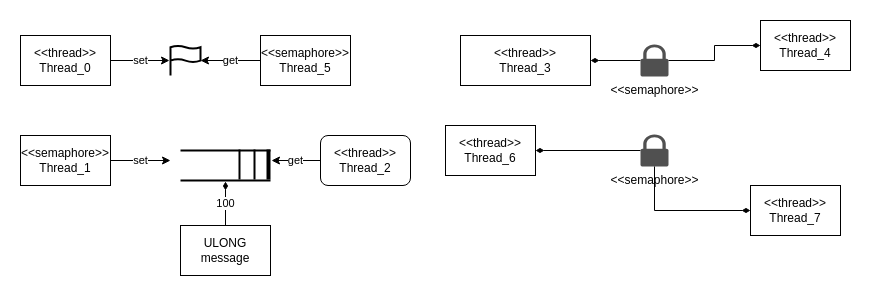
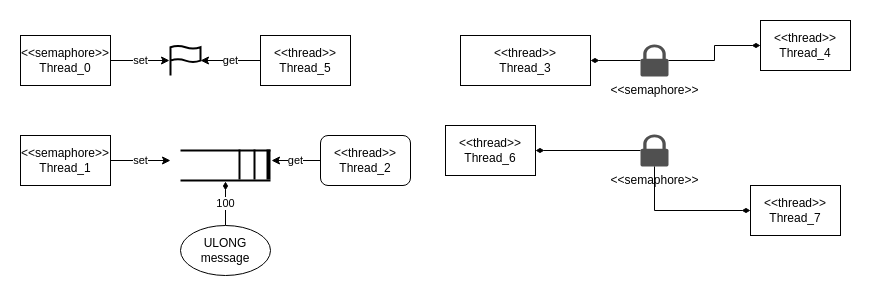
  <mxCell id="0" />
  <mxCell id="1" parent="0" />
  <mxCell id="2" value="set" style="edgeStyle=orthogonalEdgeStyle;rounded=0;orthogonalLoop=1;jettySize=auto;html=1;exitX=1;exitY=0.5;exitDx=0;exitDy=0;entryX=-0.033;entryY=0.5;entryDx=0;entryDy=0;entryPerimeter=0;" edge="1" parent="1" source="3" target="4"><mxGeometry relative="1" as="geometry" /></mxCell>
- <mxCell id="3" value="&amp;lt;&amp;lt;thread&amp;gt;&amp;gt;&lt;br&gt;Thread_0" style="rounded=0;whiteSpace=wrap;html=1;" vertex="1" parent="1"><mxGeometry x="20" y="35" width="90" height="50" as="geometry" /></mxCell>
+ <mxCell id="3" value="&amp;lt;&amp;lt;semaphore&amp;gt;&amp;gt;&lt;br&gt;Thread_0" style="rounded=0;whiteSpace=wrap;html=1;" vertex="1" parent="1"><mxGeometry x="20" y="35" width="90" height="50" as="geometry" /></mxCell>
  <mxCell id="4" value="" style="html=1;verticalLabelPosition=bottom;align=center;labelBackgroundColor=#ffffff;verticalAlign=top;strokeWidth=2;strokeColor=#000000;shadow=0;dashed=0;shape=mxgraph.ios7.icons.flag;" vertex="1" parent="1"><mxGeometry x="170" y="45" width="30" height="30" as="geometry" /></mxCell>
  <mxCell id="5" value="get" style="edgeStyle=orthogonalEdgeStyle;rounded=0;orthogonalLoop=1;jettySize=auto;html=1;exitX=0;exitY=0.5;exitDx=0;exitDy=0;entryX=1;entryY=0.5;entryDx=0;entryDy=0;entryPerimeter=0;" edge="1" parent="1" source="6" target="4"><mxGeometry relative="1" as="geometry" /></mxCell>
- <mxCell id="6" value="&amp;lt;&amp;lt;semaphore&amp;gt;&amp;gt;&lt;br&gt;Thread_5" style="rounded=0;whiteSpace=wrap;html=1;" vertex="1" parent="1"><mxGeometry x="260" y="35" width="90" height="50" as="geometry" /></mxCell>
+ <mxCell id="6" value="&amp;lt;&amp;lt;thread&amp;gt;&amp;gt;&lt;br&gt;Thread_5" style="rounded=0;whiteSpace=wrap;html=1;" vertex="1" parent="1"><mxGeometry x="260" y="35" width="90" height="50" as="geometry" /></mxCell>
  <mxCell id="7" value="set" style="edgeStyle=orthogonalEdgeStyle;rounded=0;orthogonalLoop=1;jettySize=auto;html=1;exitX=1;exitY=0.5;exitDx=0;exitDy=0;" edge="1" parent="1" source="8"><mxGeometry relative="1" as="geometry"><mxPoint x="170" y="160" as="targetPoint" /></mxGeometry></mxCell>
  <mxCell id="8" value="&amp;lt;&amp;lt;semaphore&amp;gt;&amp;gt;&lt;br&gt;Thread_1" style="rounded=0;whiteSpace=wrap;html=1;" vertex="1" parent="1"><mxGeometry x="20" y="135" width="90" height="50" as="geometry" /></mxCell>
  <mxCell id="9" value="get" style="edgeStyle=orthogonalEdgeStyle;rounded=0;orthogonalLoop=1;jettySize=auto;html=1;exitX=0;exitY=0.5;exitDx=0;exitDy=0;entryX=0.367;entryY=0.2;entryDx=0;entryDy=0;entryPerimeter=0;" edge="1" parent="1" source="10" target="13"><mxGeometry relative="1" as="geometry" /></mxCell>
  <mxCell id="10" value="&amp;lt;&amp;lt;thread&amp;gt;&amp;gt;&lt;br&gt;Thread_2" style="whiteSpace=wrap;html=1;rounded=1;" vertex="1" parent="1"><mxGeometry x="320" y="135" width="90" height="50" as="geometry" /></mxCell>
  <mxCell id="11" value="" style="line;strokeWidth=2;html=1;" vertex="1" parent="1"><mxGeometry x="180" y="145" width="90" height="10" as="geometry" /></mxCell>
  <mxCell id="12" value="" style="line;strokeWidth=2;html=1;" vertex="1" parent="1"><mxGeometry x="180" y="175" width="90" height="10" as="geometry" /></mxCell>
  <mxCell id="13" value="" style="line;strokeWidth=4;direction=south;html=1;perimeter=backbonePerimeter;points=[];outlineConnect=0;" vertex="1" parent="1"><mxGeometry x="263" y="149" width="10" height="30" as="geometry" /></mxCell>
  <mxCell id="14" value="" style="line;strokeWidth=2;direction=south;html=1;" vertex="1" parent="1"><mxGeometry x="249" y="149" width="10" height="30" as="geometry" /></mxCell>
  <mxCell id="15" value="" style="line;strokeWidth=2;direction=south;html=1;" vertex="1" parent="1"><mxGeometry x="234" y="149" width="10" height="30" as="geometry" /></mxCell>
  <mxCell id="16" value="100" style="edgeStyle=orthogonalEdgeStyle;rounded=0;orthogonalLoop=1;jettySize=auto;html=1;exitX=0.5;exitY=0;exitDx=0;exitDy=0;entryX=0.5;entryY=0.6;entryDx=0;entryDy=0;entryPerimeter=0;endArrow=diamondThin;endFill=1;" edge="1" parent="1" source="17" target="12"><mxGeometry relative="1" as="geometry" /></mxCell>
- <mxCell id="17" value="ULONG message" style="rounded=0;whiteSpace=wrap;html=1;" vertex="1" parent="1"><mxGeometry x="180" y="225" width="90" height="50" as="geometry" /></mxCell>
+ <mxCell id="17" value="ULONG message" style="ellipse;whiteSpace=wrap;html=1;" vertex="1" parent="1"><mxGeometry x="180" y="225" width="90" height="50" as="geometry" /></mxCell>
  <mxCell id="18" style="edgeStyle=orthogonalEdgeStyle;rounded=0;orthogonalLoop=1;jettySize=auto;html=1;exitX=1;exitY=0.5;exitDx=0;exitDy=0;endArrow=none;endFill=0;startArrow=diamondThin;startFill=1;" edge="1" parent="1" source="19" target="20"><mxGeometry relative="1" as="geometry" /></mxCell>
  <mxCell id="19" value="&amp;lt;&amp;lt;thread&amp;gt;&amp;gt;&lt;br&gt;Thread_3" style="rounded=0;whiteSpace=wrap;html=1;" vertex="1" parent="1"><mxGeometry x="460" y="35" width="130" height="50" as="geometry" /></mxCell>
  <mxCell id="20" value="&amp;lt;&amp;lt;semaphore&amp;gt;&amp;gt;&lt;br&gt;" style="sketch=0;pointerEvents=1;shadow=0;dashed=0;html=1;strokeColor=none;fillColor=#505050;labelPosition=center;verticalLabelPosition=bottom;verticalAlign=top;outlineConnect=0;align=center;shape=mxgraph.office.security.lock_protected;" vertex="1" parent="1"><mxGeometry x="640" y="44" width="28" height="32" as="geometry" /></mxCell>
  <mxCell id="21" style="edgeStyle=orthogonalEdgeStyle;rounded=0;orthogonalLoop=1;jettySize=auto;html=1;exitX=0;exitY=0.5;exitDx=0;exitDy=0;startArrow=diamondThin;startFill=1;endArrow=none;endFill=0;" edge="1" parent="1" source="22" target="20"><mxGeometry relative="1" as="geometry" /></mxCell>
  <mxCell id="22" value="&amp;lt;&amp;lt;thread&amp;gt;&amp;gt;&lt;br&gt;Thread_4" style="rounded=0;whiteSpace=wrap;html=1;" vertex="1" parent="1"><mxGeometry x="760" y="20" width="90" height="50" as="geometry" /></mxCell>
  <mxCell id="23" style="edgeStyle=orthogonalEdgeStyle;rounded=0;orthogonalLoop=1;jettySize=auto;html=1;exitX=1;exitY=0.5;exitDx=0;exitDy=0;endArrow=none;endFill=0;startArrow=diamondThin;startFill=1;" edge="1" parent="1" source="24" target="25"><mxGeometry relative="1" as="geometry" /></mxCell>
  <mxCell id="24" value="&amp;lt;&amp;lt;thread&amp;gt;&amp;gt;&lt;br&gt;Thread_6" style="rounded=0;whiteSpace=wrap;html=1;" vertex="1" parent="1"><mxGeometry x="445" y="125" width="90" height="50" as="geometry" /></mxCell>
  <mxCell id="25" value="&amp;lt;&amp;lt;semaphore&amp;gt;&amp;gt;&lt;br&gt;" style="sketch=0;pointerEvents=1;shadow=0;dashed=0;html=1;strokeColor=none;fillColor=#505050;labelPosition=center;verticalLabelPosition=bottom;verticalAlign=top;outlineConnect=0;align=center;shape=mxgraph.office.security.lock_protected;" vertex="1" parent="1"><mxGeometry x="640" y="134" width="28" height="32" as="geometry" /></mxCell>
  <mxCell id="26" style="edgeStyle=orthogonalEdgeStyle;rounded=0;orthogonalLoop=1;jettySize=auto;html=1;exitX=0;exitY=0.5;exitDx=0;exitDy=0;startArrow=diamondThin;startFill=1;endArrow=none;endFill=0;" edge="1" parent="1" source="27" target="25"><mxGeometry relative="1" as="geometry" /></mxCell>
  <mxCell id="27" value="&amp;lt;&amp;lt;thread&amp;gt;&amp;gt;&lt;br&gt;Thread_7" style="rounded=0;whiteSpace=wrap;html=1;" vertex="1" parent="1"><mxGeometry x="750" y="185" width="90" height="50" as="geometry" /></mxCell>
